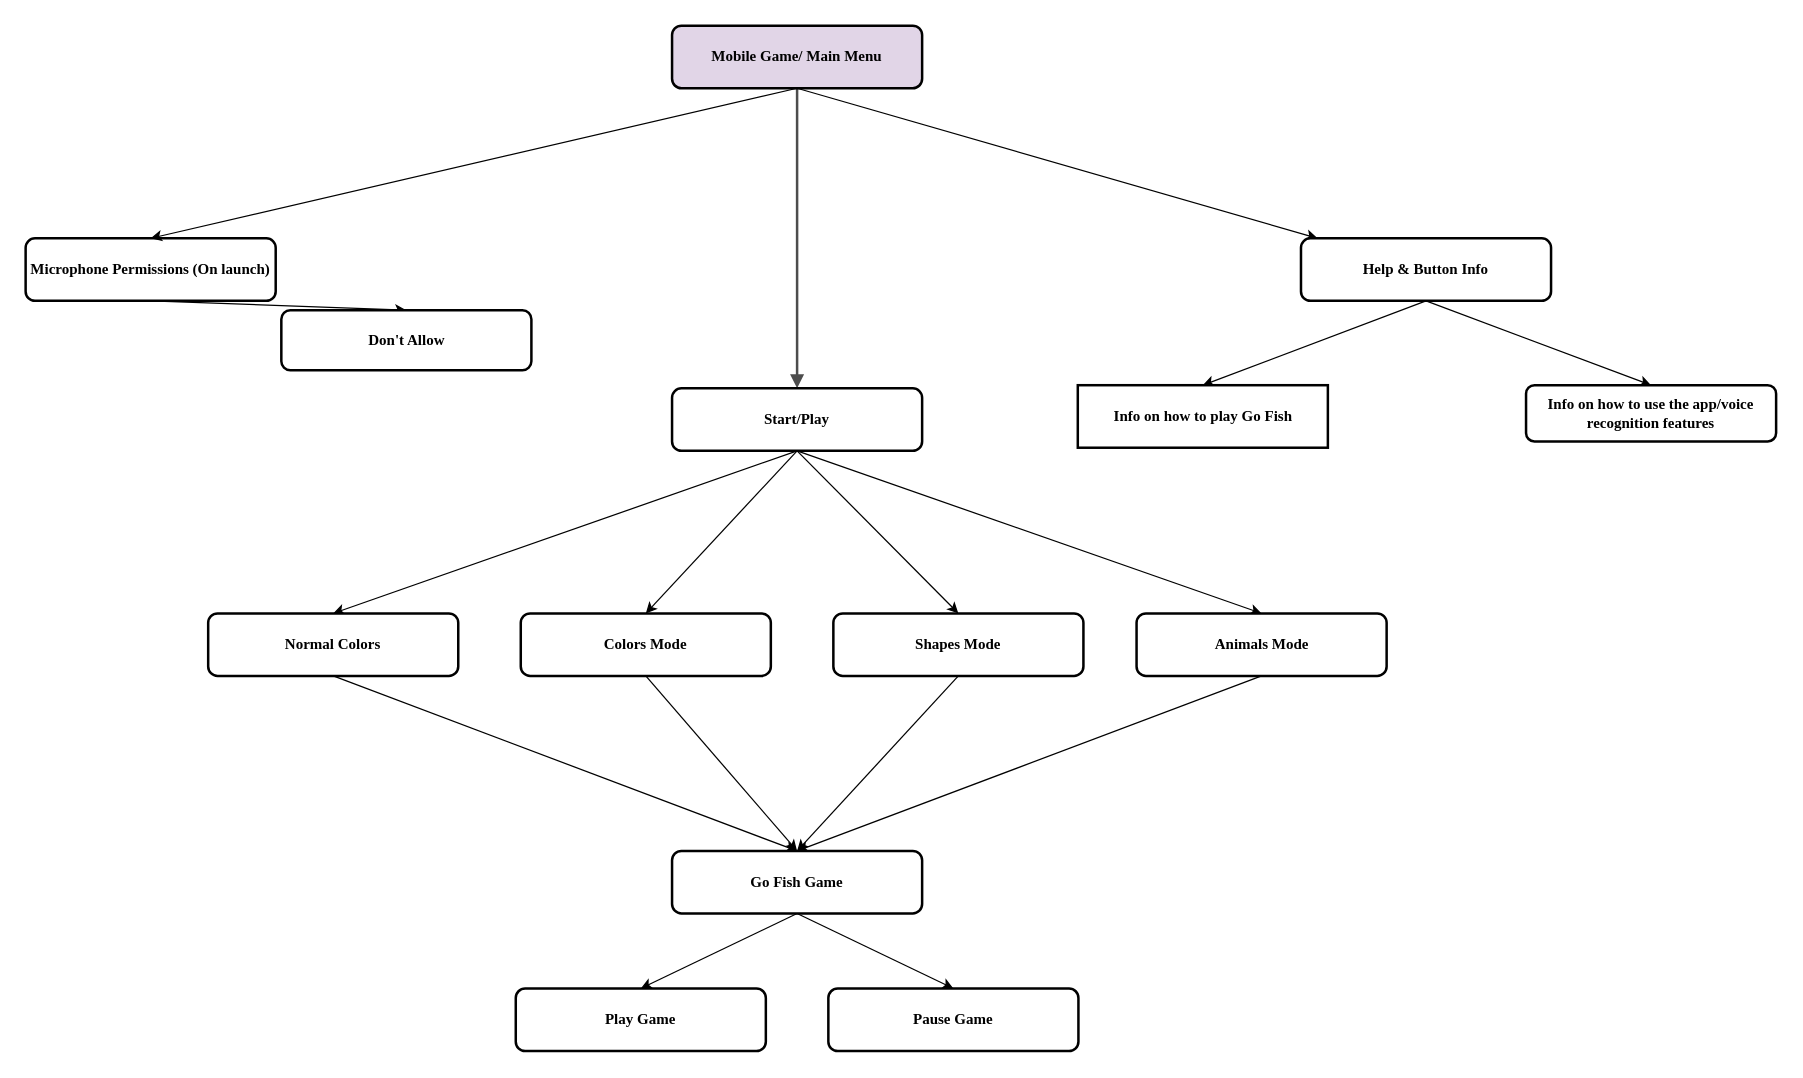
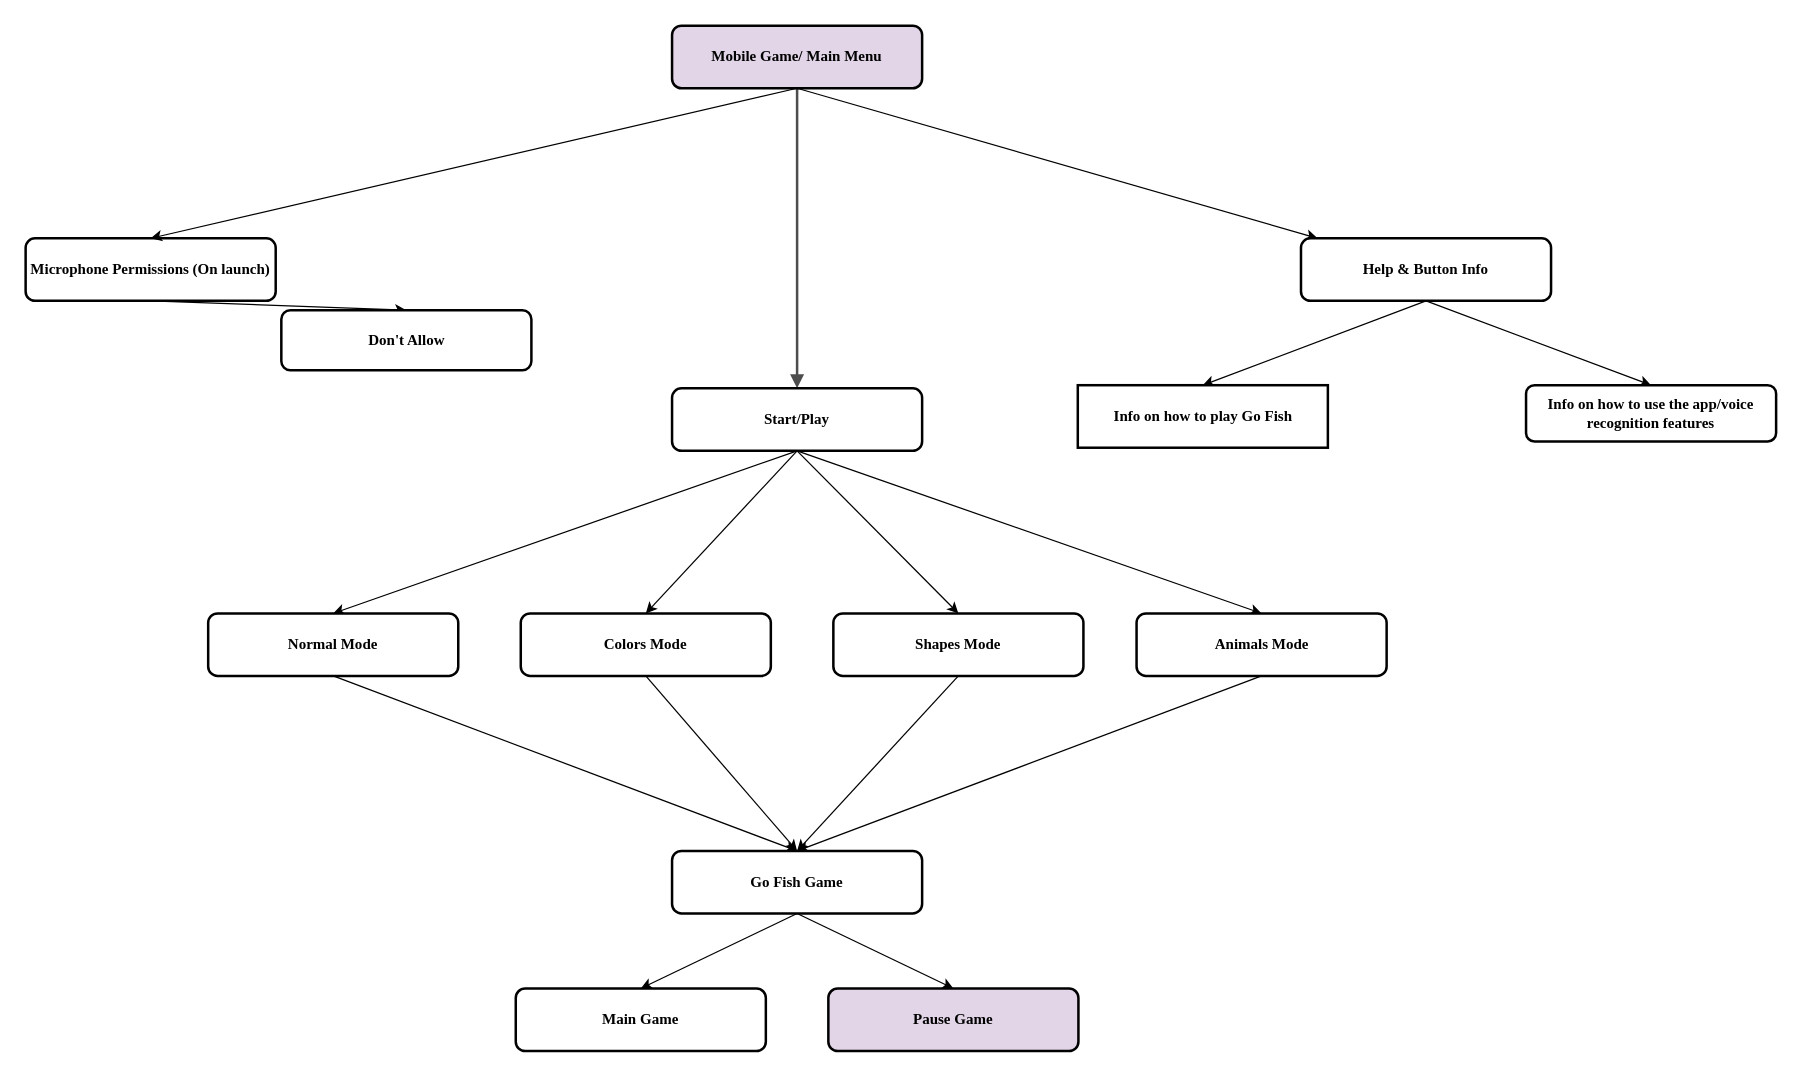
  <mxCell id="0" />
  <mxCell id="1" parent="0" />
  <mxCell id="2" value="" style="edgeStyle=orthogonalEdgeStyle;rounded=1;html=1;labelBackgroundColor=none;endArrow=block;endFill=1;strokeColor=#4D4D4D;strokeWidth=2;fontFamily=Verdana;fontSize=12;fontStyle=1" parent="1" source="13" target="10" edge="1"><mxGeometry relative="1" as="geometry" /></mxCell>
  <mxCell id="3" style="rounded=0;orthogonalLoop=1;jettySize=auto;html=1;exitX=0.5;exitY=1;exitDx=0;exitDy=0;entryX=0.5;entryY=0;entryDx=0;entryDy=0;" parent="1" source="4" target="5" edge="1"><mxGeometry relative="1" as="geometry" /></mxCell>
  <mxCell id="4" value="Microphone Permissions (On launch)" style="whiteSpace=wrap;html=1;rounded=1;shadow=0;comic=0;strokeWidth=2;fillColor=#ffffff;fontFamily=Verdana;align=center;fontSize=12;fontStyle=1" parent="1" vertex="1"><mxGeometry x="20" y="190" width="200" height="50" as="geometry" /></mxCell>
  <mxCell id="5" value="Don't Allow" style="whiteSpace=wrap;html=1;rounded=1;shadow=0;comic=0;strokeWidth=2;fillColor=#ffffff;fontFamily=Verdana;align=center;fontSize=12;fontStyle=1" parent="1" vertex="1"><mxGeometry x="224.5" y="247.5" width="200" height="48" as="geometry" /></mxCell>
  <mxCell id="6" style="rounded=0;orthogonalLoop=1;jettySize=auto;html=1;exitX=0.5;exitY=1;exitDx=0;exitDy=0;entryX=0.5;entryY=0;entryDx=0;entryDy=0;" parent="1" source="10" target="24" edge="1"><mxGeometry relative="1" as="geometry" /></mxCell>
  <mxCell id="7" style="rounded=0;orthogonalLoop=1;jettySize=auto;html=1;exitX=0.5;exitY=1;exitDx=0;exitDy=0;entryX=0.5;entryY=0;entryDx=0;entryDy=0;" parent="1" source="10" target="22" edge="1"><mxGeometry relative="1" as="geometry" /></mxCell>
  <mxCell id="8" style="rounded=0;orthogonalLoop=1;jettySize=auto;html=1;exitX=0.5;exitY=1;exitDx=0;exitDy=0;entryX=0.5;entryY=0;entryDx=0;entryDy=0;" parent="1" source="10" target="20" edge="1"><mxGeometry relative="1" as="geometry" /></mxCell>
  <mxCell id="9" style="rounded=0;orthogonalLoop=1;jettySize=auto;html=1;exitX=0.5;exitY=1;exitDx=0;exitDy=0;entryX=0.5;entryY=0;entryDx=0;entryDy=0;" parent="1" source="10" target="26" edge="1"><mxGeometry relative="1" as="geometry" /></mxCell>
  <mxCell id="10" value="Start/Play" style="whiteSpace=wrap;html=1;rounded=1;shadow=0;comic=0;strokeWidth=2;fillColor=#ffffff;fontFamily=Verdana;align=center;fontSize=12;fontStyle=1" parent="1" vertex="1"><mxGeometry x="537" y="310" width="200" height="50" as="geometry" /></mxCell>
  <mxCell id="11" style="rounded=0;orthogonalLoop=1;jettySize=auto;html=1;exitX=0.5;exitY=1;exitDx=0;exitDy=0;entryX=0.5;entryY=0;entryDx=0;entryDy=0;" parent="1" source="13" target="4" edge="1"><mxGeometry relative="1" as="geometry" /></mxCell>
  <mxCell id="12" style="rounded=0;orthogonalLoop=1;jettySize=auto;html=1;exitX=0.5;exitY=1;exitDx=0;exitDy=0;" parent="1" source="13" target="16" edge="1"><mxGeometry relative="1" as="geometry" /></mxCell>
  <mxCell id="13" value="Mobile Game/ Main Menu" style="whiteSpace=wrap;html=1;rounded=1;shadow=0;comic=0;strokeWidth=2;fillColor=#e1d5e7;fontFamily=Verdana;align=center;fontSize=12;fontStyle=1;" parent="1" vertex="1"><mxGeometry x="537" y="20" width="200" height="50" as="geometry" /></mxCell>
  <mxCell id="14" style="rounded=0;orthogonalLoop=1;jettySize=auto;html=1;exitX=0.5;exitY=1;exitDx=0;exitDy=0;entryX=0.5;entryY=0;entryDx=0;entryDy=0;" parent="1" source="16" target="17" edge="1"><mxGeometry relative="1" as="geometry" /></mxCell>
  <mxCell id="15" style="rounded=0;orthogonalLoop=1;jettySize=auto;html=1;exitX=0.5;exitY=1;exitDx=0;exitDy=0;entryX=0.5;entryY=0;entryDx=0;entryDy=0;" parent="1" source="16" target="18" edge="1"><mxGeometry relative="1" as="geometry" /></mxCell>
  <mxCell id="16" value="Help &amp;amp; Button Info" style="whiteSpace=wrap;html=1;rounded=1;shadow=0;comic=0;strokeWidth=2;fillColor=#ffffff;fontFamily=Verdana;align=center;fontSize=12;fontStyle=1" parent="1" vertex="1"><mxGeometry x="1040" y="190" width="200" height="50" as="geometry" /></mxCell>
  <mxCell id="17" value="&lt;span&gt;Info on how to play Go Fish&lt;br&gt;&lt;/span&gt;" style="whiteSpace=wrap;html=1;shadow=0;comic=0;strokeWidth=2;fillColor=#ffffff;fontFamily=Verdana;align=center;fontSize=12;fontStyle=1;rounded=0;" parent="1" vertex="1"><mxGeometry x="861.5" y="307.5" width="200" height="50" as="geometry" /></mxCell>
  <mxCell id="18" value="Info on how to use the app/voice recognition features" style="whiteSpace=wrap;html=1;rounded=1;shadow=0;comic=0;strokeWidth=2;fillColor=#ffffff;fontFamily=Verdana;align=center;fontSize=12;fontStyle=1" parent="1" vertex="1"><mxGeometry x="1220" y="307.5" width="200" height="45" as="geometry" /></mxCell>
  <mxCell id="19" style="edgeStyle=none;rounded=0;orthogonalLoop=1;jettySize=auto;html=1;exitX=0.5;exitY=1;exitDx=0;exitDy=0;entryX=0.5;entryY=0;entryDx=0;entryDy=0;" parent="1" source="20" target="29" edge="1"><mxGeometry relative="1" as="geometry" /></mxCell>
  <mxCell id="20" value="Animals Mode" style="whiteSpace=wrap;html=1;rounded=1;shadow=0;comic=0;strokeWidth=2;fillColor=#ffffff;fontFamily=Verdana;align=center;fontSize=12;fontStyle=1" parent="1" vertex="1"><mxGeometry x="908.5" y="490" width="200" height="50" as="geometry" /></mxCell>
  <mxCell id="21" style="edgeStyle=none;rounded=0;orthogonalLoop=1;jettySize=auto;html=1;exitX=0.5;exitY=1;exitDx=0;exitDy=0;entryX=0.5;entryY=0;entryDx=0;entryDy=0;" parent="1" source="22" target="29" edge="1"><mxGeometry relative="1" as="geometry" /></mxCell>
  <mxCell id="22" value="Shapes Mode" style="whiteSpace=wrap;html=1;rounded=1;shadow=0;comic=0;strokeWidth=2;fillColor=#ffffff;fontFamily=Verdana;align=center;fontSize=12;fontStyle=1" parent="1" vertex="1"><mxGeometry x="666" y="490" width="200" height="50" as="geometry" /></mxCell>
  <mxCell id="23" style="edgeStyle=none;rounded=0;orthogonalLoop=1;jettySize=auto;html=1;exitX=0.5;exitY=1;exitDx=0;exitDy=0;entryX=0.5;entryY=0;entryDx=0;entryDy=0;" parent="1" source="24" target="29" edge="1"><mxGeometry relative="1" as="geometry"><mxPoint x="640" y="620" as="targetPoint" /></mxGeometry></mxCell>
  <mxCell id="24" value="Colors Mode" style="whiteSpace=wrap;html=1;rounded=1;shadow=0;comic=0;strokeWidth=2;fillColor=#ffffff;fontFamily=Verdana;align=center;fontSize=12;fontStyle=1" parent="1" vertex="1"><mxGeometry x="416" y="490" width="200" height="50" as="geometry" /></mxCell>
  <mxCell id="25" style="edgeStyle=none;rounded=0;orthogonalLoop=1;jettySize=auto;html=1;exitX=0.5;exitY=1;exitDx=0;exitDy=0;entryX=0.5;entryY=0;entryDx=0;entryDy=0;" parent="1" source="26" target="29" edge="1"><mxGeometry relative="1" as="geometry" /></mxCell>
- <mxCell id="26" value="Normal Colors" style="whiteSpace=wrap;html=1;rounded=1;shadow=0;comic=0;strokeWidth=2;fillColor=#ffffff;fontFamily=Verdana;align=center;fontSize=12;fontStyle=1" parent="1" vertex="1"><mxGeometry x="166" y="490" width="200" height="50" as="geometry" /></mxCell>
+ <mxCell id="26" value="Normal Mode" style="whiteSpace=wrap;html=1;rounded=1;shadow=0;comic=0;strokeWidth=2;fillColor=#ffffff;fontFamily=Verdana;align=center;fontSize=12;fontStyle=1" parent="1" vertex="1"><mxGeometry x="166" y="490" width="200" height="50" as="geometry" /></mxCell>
  <mxCell id="27" style="edgeStyle=none;rounded=0;orthogonalLoop=1;jettySize=auto;html=1;exitX=0.5;exitY=1;exitDx=0;exitDy=0;entryX=0.5;entryY=0;entryDx=0;entryDy=0;" parent="1" source="29" target="30" edge="1"><mxGeometry relative="1" as="geometry" /></mxCell>
  <mxCell id="28" style="edgeStyle=none;rounded=0;orthogonalLoop=1;jettySize=auto;html=1;exitX=0.5;exitY=1;exitDx=0;exitDy=0;entryX=0.5;entryY=0;entryDx=0;entryDy=0;" parent="1" source="29" target="31" edge="1"><mxGeometry relative="1" as="geometry" /></mxCell>
  <mxCell id="29" value="Go Fish Game" style="whiteSpace=wrap;html=1;rounded=1;shadow=0;comic=0;strokeWidth=2;fillColor=#ffffff;fontFamily=Verdana;align=center;fontSize=12;fontStyle=1" parent="1" vertex="1"><mxGeometry x="537" y="680" width="200" height="50" as="geometry" /></mxCell>
- <mxCell id="30" value="Play Game" style="whiteSpace=wrap;html=1;rounded=1;shadow=0;comic=0;strokeWidth=2;fillColor=#ffffff;fontFamily=Verdana;align=center;fontSize=12;fontStyle=1" parent="1" vertex="1"><mxGeometry x="412" y="790" width="200" height="50" as="geometry" /></mxCell>
- <mxCell id="31" value="Pause Game" style="whiteSpace=wrap;html=1;rounded=1;shadow=0;comic=0;strokeWidth=2;fillColor=#ffffff;fontFamily=Verdana;align=center;fontSize=12;fontStyle=1" parent="1" vertex="1"><mxGeometry x="662" y="790" width="200" height="50" as="geometry" /></mxCell>
+ <mxCell id="30" value="Main Game" style="whiteSpace=wrap;html=1;rounded=1;shadow=0;comic=0;strokeWidth=2;fillColor=#ffffff;fontFamily=Verdana;align=center;fontSize=12;fontStyle=1" parent="1" vertex="1"><mxGeometry x="412" y="790" width="200" height="50" as="geometry" /></mxCell>
+ <mxCell id="31" value="Pause Game" style="whiteSpace=wrap;html=1;rounded=1;shadow=0;comic=0;strokeWidth=2;fillColor=#e1d5e7;fontFamily=Verdana;align=center;fontSize=12;fontStyle=1;" parent="1" vertex="1"><mxGeometry x="662" y="790" width="200" height="50" as="geometry" /></mxCell>
